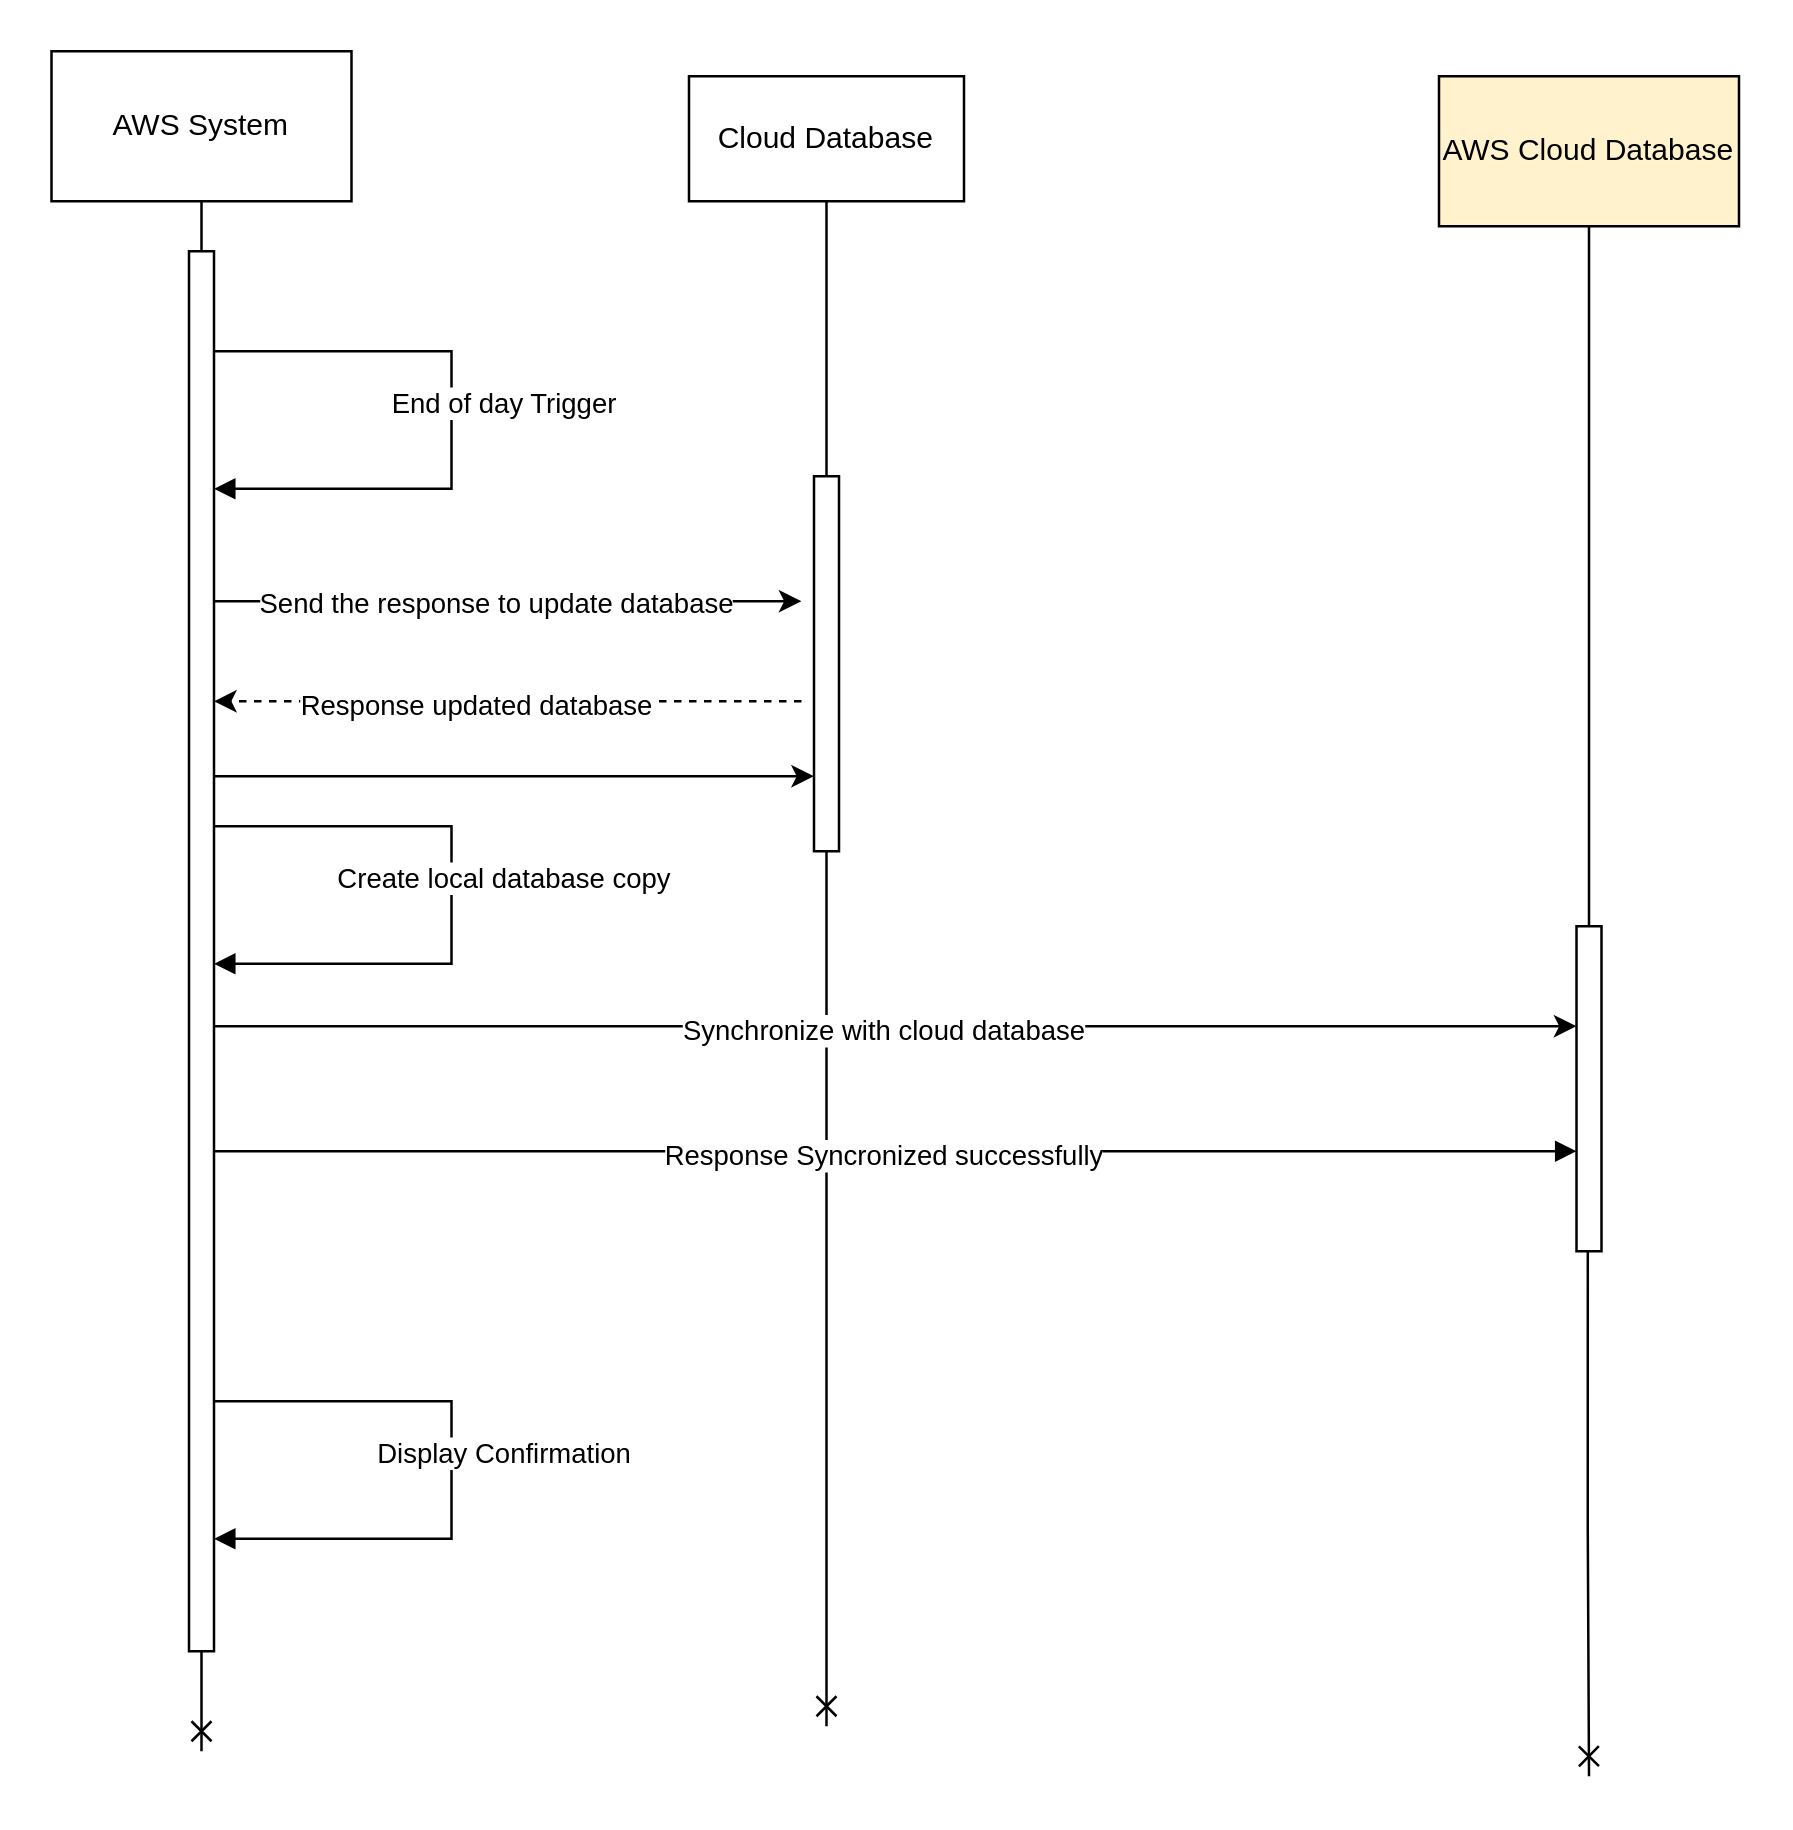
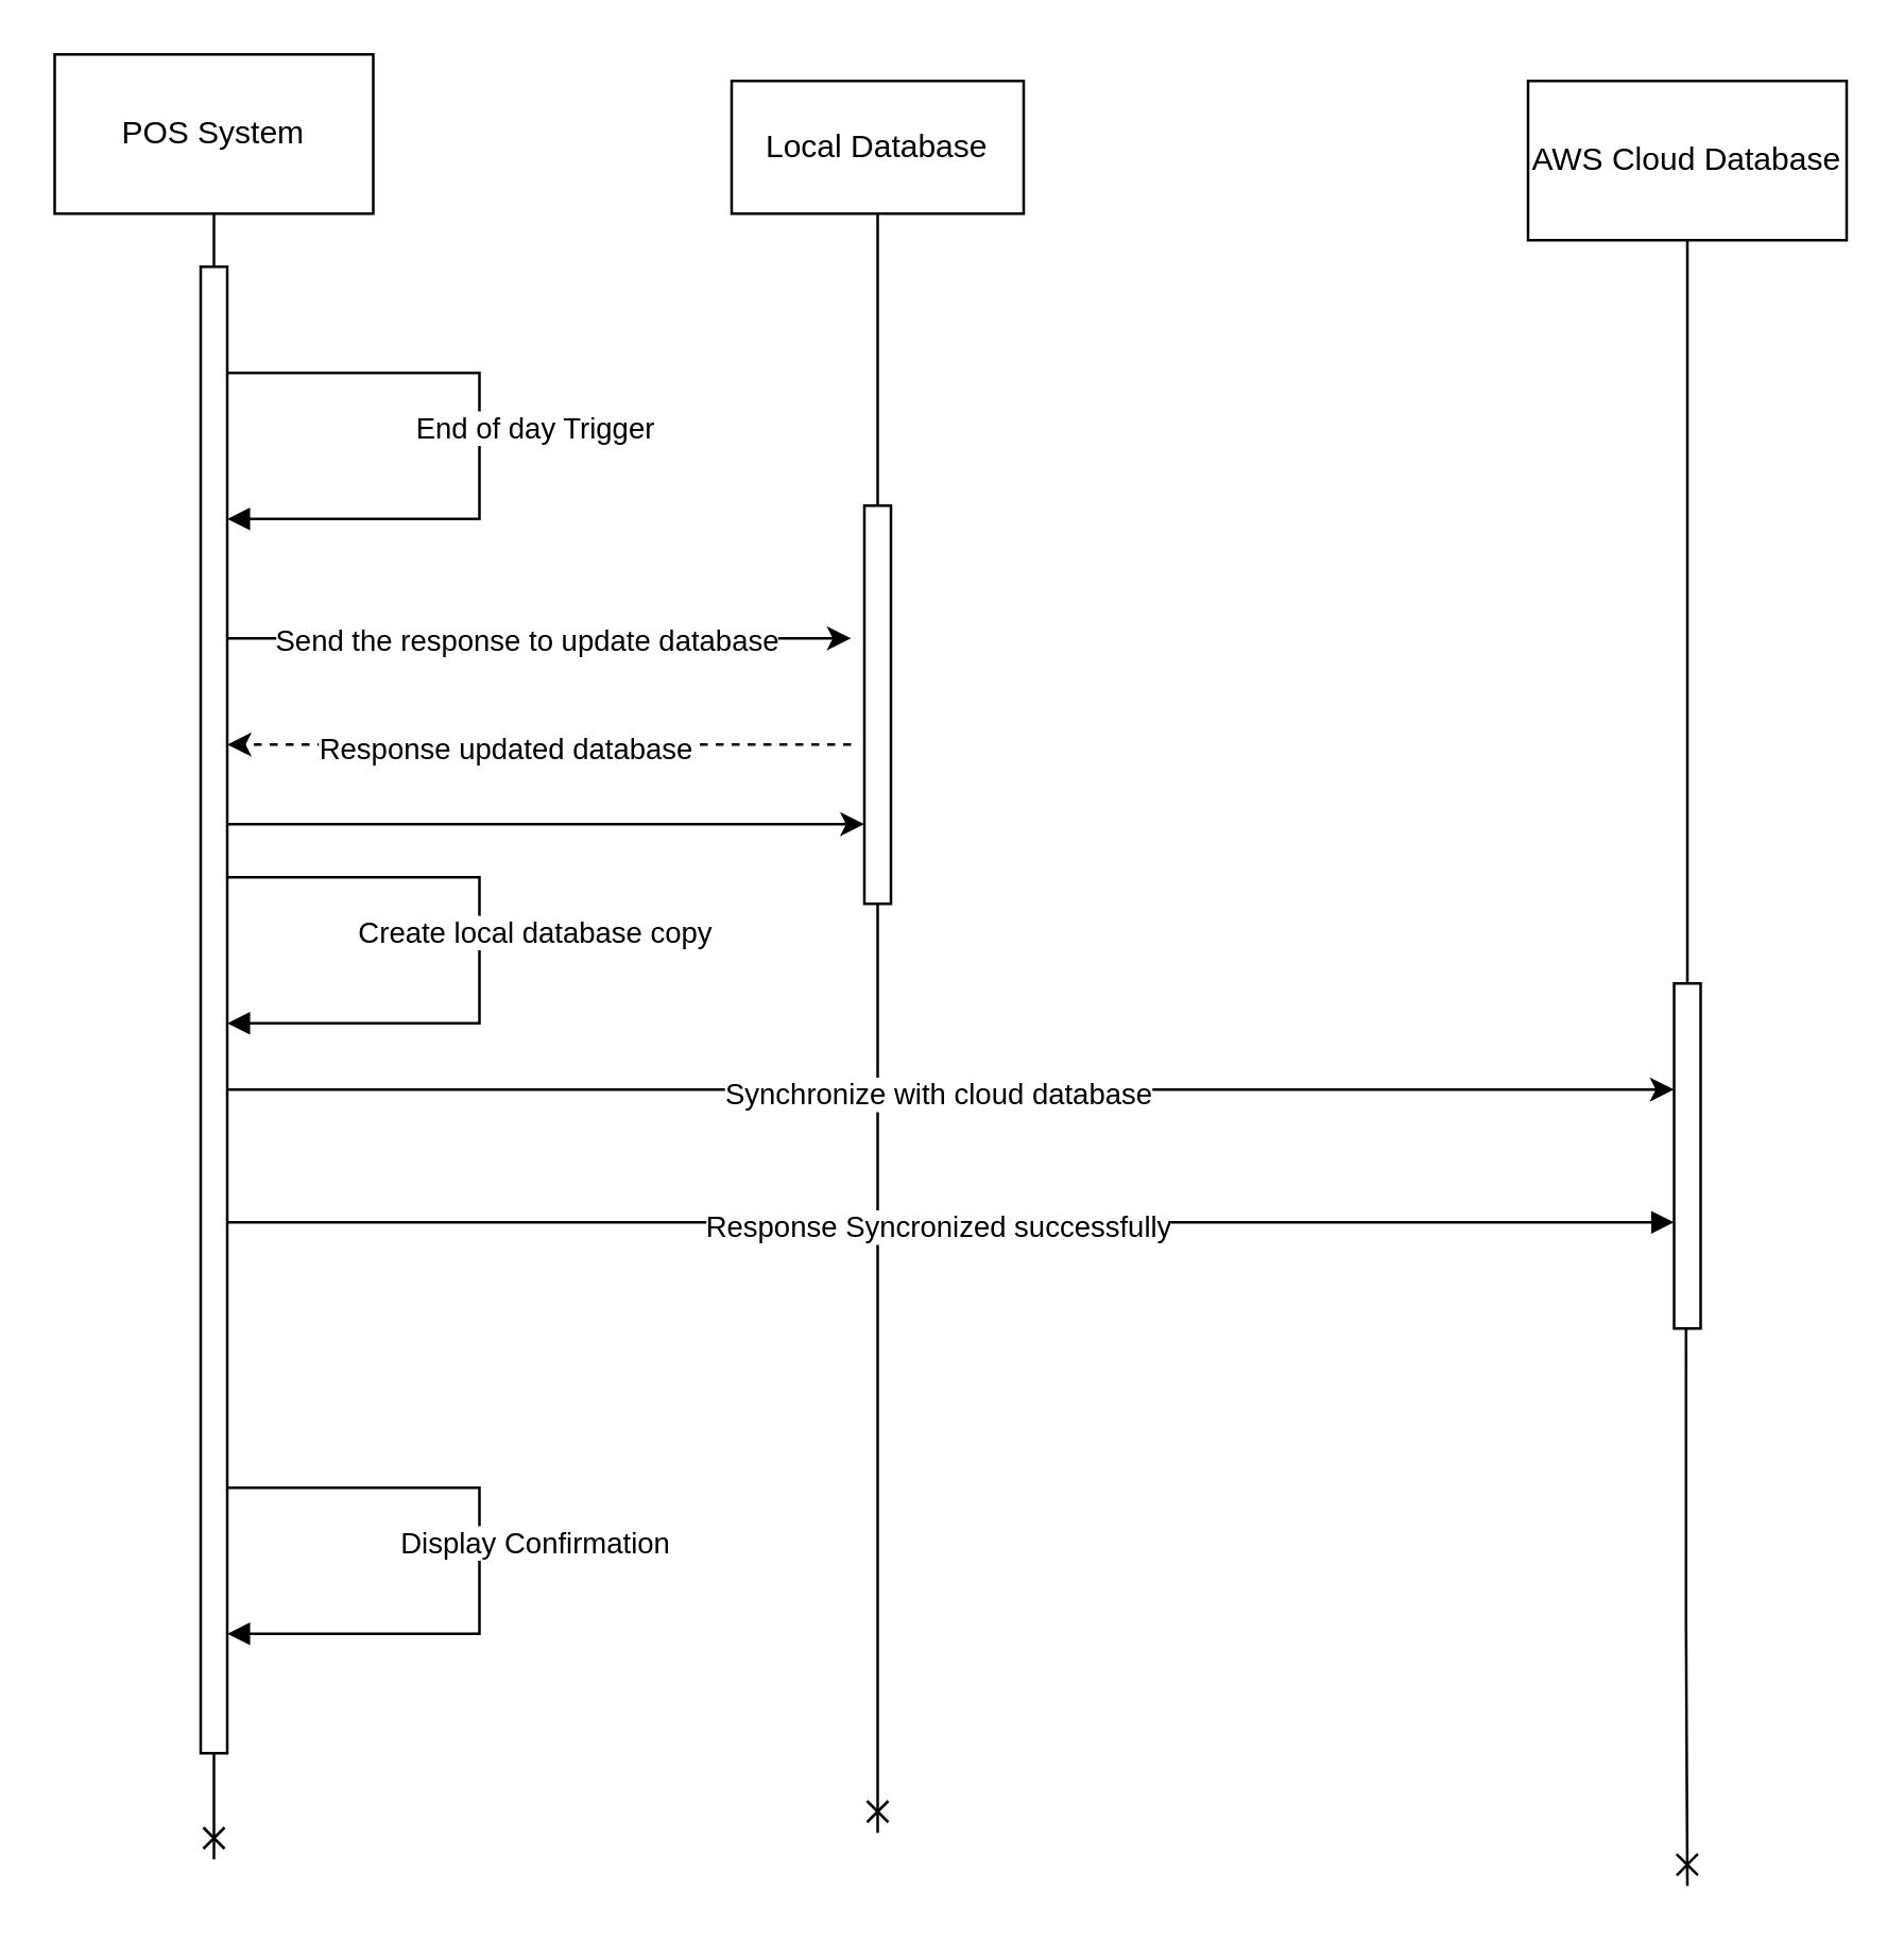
  <mxCell id="0" />
  <mxCell id="1" parent="0" />
  <mxCell id="2" style="edgeStyle=orthogonalEdgeStyle;rounded=0;orthogonalLoop=1;jettySize=auto;html=1;endArrow=cross;endFill=0;" parent="1" edge="1"><mxGeometry relative="1" as="geometry"><mxPoint x="80" y="700" as="targetPoint" /><Array as="points"><mxPoint x="80" y="700" /><mxPoint x="80" y="700" /></Array><mxPoint x="80" y="540" as="sourcePoint" /></mxGeometry></mxCell>
- <mxCell id="3" value="AWS System" style="rounded=0;whiteSpace=wrap;html=1;" parent="1" vertex="1"><mxGeometry x="20" y="20" width="120" height="60" as="geometry" /></mxCell>
+ <mxCell id="3" value="POS System" style="rounded=0;whiteSpace=wrap;html=1;" parent="1" vertex="1"><mxGeometry x="20" y="20" width="120" height="60" as="geometry" /></mxCell>
  <mxCell id="4" value="" style="edgeStyle=orthogonalEdgeStyle;rounded=0;orthogonalLoop=1;jettySize=auto;html=1;endArrow=none;endFill=0;" parent="1" source="3" target="5" edge="1"><mxGeometry relative="1" as="geometry"><mxPoint x="80" y="530" as="targetPoint" /><mxPoint x="80" y="80" as="sourcePoint" /><Array as="points"><mxPoint x="80" y="140" /><mxPoint x="80" y="140" /></Array></mxGeometry></mxCell>
  <mxCell id="5" value="" style="html=1;points=[[0,0,0,0,5],[0,1,0,0,-5],[1,0,0,0,5],[1,1,0,0,-5]];perimeter=orthogonalPerimeter;outlineConnect=0;targetShapes=umlLifeline;portConstraint=eastwest;newEdgeStyle={&quot;curved&quot;:0,&quot;rounded&quot;:0};" parent="1" vertex="1"><mxGeometry x="75" y="100" width="10" height="560" as="geometry" /></mxCell>
  <mxCell id="6" value="" style="endArrow=classic;html=1;rounded=0;" parent="1" edge="1"><mxGeometry width="50" height="50" relative="1" as="geometry"><mxPoint x="85" y="310" as="sourcePoint" /><mxPoint x="325" y="310" as="targetPoint" /><Array as="points"><mxPoint x="320" y="310" /></Array></mxGeometry></mxCell>
  <mxCell id="7" style="edgeStyle=orthogonalEdgeStyle;rounded=0;orthogonalLoop=1;jettySize=auto;html=1;endArrow=cross;endFill=0;" parent="1" edge="1"><mxGeometry relative="1" as="geometry"><mxPoint x="635" y="710" as="targetPoint" /><mxPoint x="634.52" y="500" as="sourcePoint" /><Array as="points"><mxPoint x="634.52" y="610" /><mxPoint x="634.52" y="610" /></Array></mxGeometry></mxCell>
- <mxCell id="8" value="AWS Cloud Database" style="rounded=0;whiteSpace=wrap;html=1;fillColor=#fff2cc;" parent="1" vertex="1"><mxGeometry x="575" y="30" width="120" height="60" as="geometry" /></mxCell>
+ <mxCell id="8" value="AWS Cloud Database" style="rounded=0;whiteSpace=wrap;html=1;" parent="1" vertex="1"><mxGeometry x="575" y="30" width="120" height="60" as="geometry" /></mxCell>
  <mxCell id="9" style="edgeStyle=orthogonalEdgeStyle;rounded=0;orthogonalLoop=1;jettySize=auto;html=1;endArrow=cross;endFill=0;" parent="1" source="12" edge="1"><mxGeometry relative="1" as="geometry"><mxPoint x="330" y="690" as="targetPoint" /><Array as="points"><mxPoint x="330" y="530" /></Array></mxGeometry></mxCell>
- <mxCell id="10" value="Cloud Database" style="html=1;whiteSpace=wrap;" parent="1" vertex="1"><mxGeometry x="275" y="30" width="110" height="50" as="geometry" /></mxCell>
+ <mxCell id="10" value="Local Database" style="html=1;whiteSpace=wrap;" parent="1" vertex="1"><mxGeometry x="275" y="30" width="110" height="50" as="geometry" /></mxCell>
  <mxCell id="11" value="" style="edgeStyle=orthogonalEdgeStyle;rounded=0;orthogonalLoop=1;jettySize=auto;html=1;endArrow=none;endFill=0;" parent="1" source="10" target="12" edge="1"><mxGeometry relative="1" as="geometry"><mxPoint x="330" y="470" as="targetPoint" /><mxPoint x="330" y="80" as="sourcePoint" /><Array as="points"><mxPoint x="330" y="200" /><mxPoint x="330" y="200" /></Array></mxGeometry></mxCell>
  <mxCell id="12" value="" style="html=1;points=[[0,0,0,0,5],[0,1,0,0,-5],[1,0,0,0,5],[1,1,0,0,-5]];perimeter=orthogonalPerimeter;outlineConnect=0;targetShapes=umlLifeline;portConstraint=eastwest;newEdgeStyle={&quot;curved&quot;:0,&quot;rounded&quot;:0};" parent="1" vertex="1"><mxGeometry x="325" y="190" width="10" height="150" as="geometry" /></mxCell>
  <mxCell id="13" value="" style="endArrow=classic;startArrow=none;html=1;rounded=0;endFill=1;startFill=0;" parent="1" source="5" edge="1"><mxGeometry width="50" height="50" relative="1" as="geometry"><mxPoint x="335" y="410" as="sourcePoint" /><mxPoint x="630" y="410" as="targetPoint" /></mxGeometry></mxCell>
  <mxCell id="14" value="Synchronize with cloud database" style="edgeLabel;html=1;align=center;verticalAlign=middle;resizable=0;points=[];" parent="13" vertex="1" connectable="0"><mxGeometry x="-0.021" y="-1" relative="1" as="geometry"><mxPoint as="offset" /></mxGeometry></mxCell>
  <mxCell id="15" value="" style="endArrow=classic;html=1;rounded=0;" parent="1" source="5" edge="1"><mxGeometry width="50" height="50" relative="1" as="geometry"><mxPoint x="140" y="220" as="sourcePoint" /><mxPoint x="320" y="240" as="targetPoint" /><Array as="points"><mxPoint x="260" y="240" /></Array></mxGeometry></mxCell>
  <mxCell id="16" value="Send the response to update database" style="edgeLabel;html=1;align=center;verticalAlign=middle;resizable=0;points=[];" parent="15" vertex="1" connectable="0"><mxGeometry x="0.243" relative="1" as="geometry"><mxPoint x="-34" as="offset" /></mxGeometry></mxCell>
  <mxCell id="17" value="" style="endArrow=classic;html=1;rounded=0;dashed=1;" parent="1" edge="1"><mxGeometry width="50" height="50" relative="1" as="geometry"><mxPoint x="320" y="280" as="sourcePoint" /><mxPoint x="85" y="280" as="targetPoint" /><Array as="points"><mxPoint x="120" y="280" /></Array></mxGeometry></mxCell>
  <mxCell id="18" value="Response updated database" style="edgeLabel;html=1;align=center;verticalAlign=middle;resizable=0;points=[];" parent="17" vertex="1" connectable="0"><mxGeometry x="0.114" y="1" relative="1" as="geometry"><mxPoint as="offset" /></mxGeometry></mxCell>
  <mxCell id="19" value="" style="endArrow=block;startArrow=none;html=1;rounded=0;endFill=1;startFill=0;" parent="1" source="5" edge="1"><mxGeometry width="50" height="50" relative="1" as="geometry"><mxPoint x="335" y="460" as="sourcePoint" /><mxPoint x="630" y="460" as="targetPoint" /></mxGeometry></mxCell>
  <mxCell id="20" value="Response Syncronized successfully" style="edgeLabel;html=1;align=center;verticalAlign=middle;resizable=0;points=[];" parent="19" vertex="1" connectable="0"><mxGeometry x="-0.021" y="-1" relative="1" as="geometry"><mxPoint as="offset" /></mxGeometry></mxCell>
  <mxCell id="21" value="" style="endArrow=none;html=1;rounded=0;startArrow=block;startFill=1;" parent="1" edge="1"><mxGeometry width="50" height="50" relative="1" as="geometry"><mxPoint x="85" y="195" as="sourcePoint" /><mxPoint x="85" y="140" as="targetPoint" /><Array as="points"><mxPoint x="180" y="195" /><mxPoint x="180" y="140" /></Array></mxGeometry></mxCell>
  <mxCell id="22" value="End of day Trigger" style="edgeLabel;html=1;align=center;verticalAlign=middle;resizable=0;points=[];" parent="21" vertex="1" connectable="0"><mxGeometry x="0.115" relative="1" as="geometry"><mxPoint x="20" y="7" as="offset" /></mxGeometry></mxCell>
  <mxCell id="23" value="" style="html=1;points=[[0,0,0,0,5],[0,1,0,0,-5],[1,0,0,0,5],[1,1,0,0,-5]];perimeter=orthogonalPerimeter;outlineConnect=0;targetShapes=umlLifeline;portConstraint=eastwest;newEdgeStyle={&quot;curved&quot;:0,&quot;rounded&quot;:0};" parent="1" vertex="1"><mxGeometry x="630" y="370" width="10" height="130" as="geometry" /></mxCell>
  <mxCell id="24" value="" style="endArrow=none;html=1;rounded=0;startArrow=block;startFill=1;" edge="1" parent="1"><mxGeometry width="50" height="50" relative="1" as="geometry"><mxPoint x="85" y="385" as="sourcePoint" /><mxPoint x="85" y="330" as="targetPoint" /><Array as="points"><mxPoint x="180" y="385" /><mxPoint x="180" y="330" /></Array></mxGeometry></mxCell>
  <mxCell id="25" value="Create local database copy" style="edgeLabel;html=1;align=center;verticalAlign=middle;resizable=0;points=[];" vertex="1" connectable="0" parent="24"><mxGeometry x="0.115" relative="1" as="geometry"><mxPoint x="20" y="7" as="offset" /></mxGeometry></mxCell>
  <mxCell id="26" value="" style="endArrow=none;html=1;rounded=0;startArrow=block;startFill=1;" edge="1" parent="1"><mxGeometry width="50" height="50" relative="1" as="geometry"><mxPoint x="85" y="615" as="sourcePoint" /><mxPoint x="85" y="560" as="targetPoint" /><Array as="points"><mxPoint x="180" y="615" /><mxPoint x="180" y="560" /></Array></mxGeometry></mxCell>
  <mxCell id="27" value="Display Confirmation" style="edgeLabel;html=1;align=center;verticalAlign=middle;resizable=0;points=[];" vertex="1" connectable="0" parent="26"><mxGeometry x="0.115" relative="1" as="geometry"><mxPoint x="20" y="7" as="offset" /></mxGeometry></mxCell>
  <mxCell id="28" value="" style="endArrow=none;html=1;rounded=0;entryX=0.5;entryY=1;entryDx=0;entryDy=0;" edge="1" parent="1" source="23" target="8"><mxGeometry width="50" height="50" relative="1" as="geometry"><mxPoint x="810" y="330" as="sourcePoint" /><mxPoint x="860" y="280" as="targetPoint" /></mxGeometry></mxCell>
